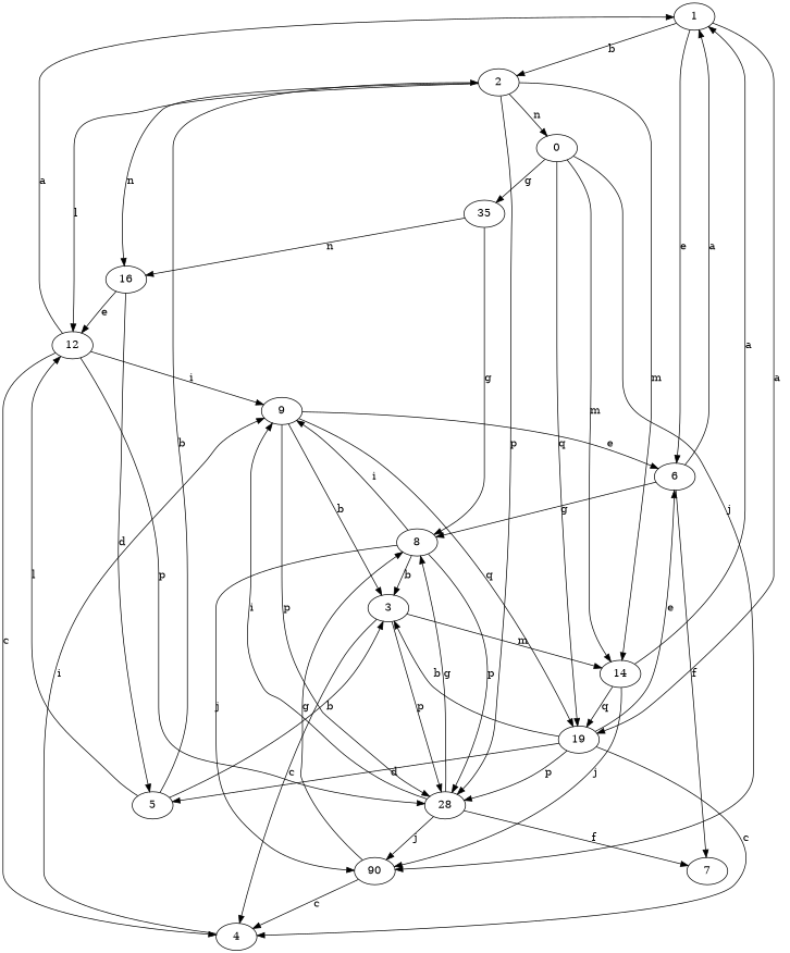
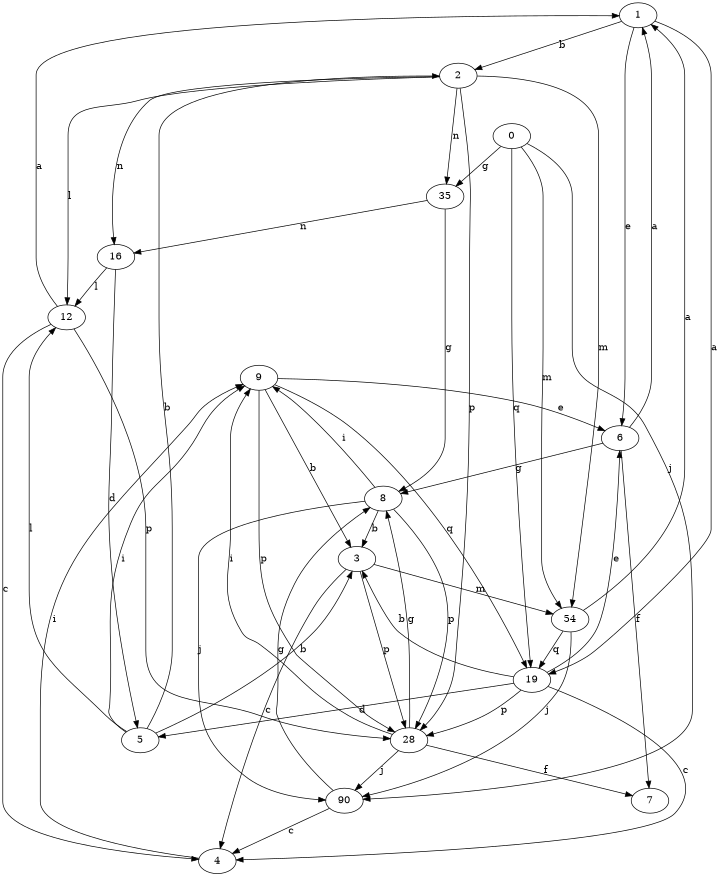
  strict digraph {
    1
    2
    6
    19
    12
-   14
+   14 [label=54]
    n7 [label=35]
    16
    n9 [label=28]
    7
    8
    4
    n13 [label=90]
    5
    9
    3
    0
    1 -> 2 [label=b]
    1 -> 6 [label=e]
    1 -> 19 [label=a]
    2 -> 12 [label=l]
    2 -> 14 [label=m]
-   2 -> 0 [label=n]
+   2 -> n7 [label=n]
    2 -> 16 [label=n]
    2 -> n9 [label=p]
    6 -> 1 [label=a]
    6 -> 7 [label=f]
    6 -> 8 [label=g]
    19 -> 6 [label=e]
    19 -> n9 [label=p]
    19 -> 4 [label=c]
    19 -> 5 [label=d]
    19 -> 3 [label=b]
    12 -> 1 [label=a]
    12 -> n9 [label=p]
    12 -> 4 [label=c]
    14 -> 1 [label=a]
    14 -> 19 [label=q]
    14 -> n13 [label=j]
    n7 -> 16 [label=n]
    n7 -> 8 [label=g]
-   16 -> 12 [label=e]
+   16 -> 12 [label=l]
    16 -> 5 [label=d]
    n9 -> 7 [label=f]
    n9 -> 8 [label=g]
    n9 -> n13 [label=j]
    n9 -> 9 [label=i]
    8 -> n9 [label=p]
    8 -> n13 [label=j]
    8 -> 9 [label=i]
    8 -> 3 [label=b]
    4 -> 9 [label=i]
    n13 -> 8 [label=g]
    n13 -> 4 [label=c]
    5 -> 2 [label=b]
    5 -> 12 [label=l]
-   12 -> 9 [label=i]
+   5 -> 9 [label=i]
    5 -> 3 [label=b]
    9 -> 6 [label=e]
    9 -> 19 [label=q]
    9 -> n9 [label=p]
    9 -> 3 [label=b]
    3 -> 14 [label=m]
    3 -> n9 [label=p]
    3 -> 4 [label=c]
    0 -> 19 [label=q]
    0 -> 14 [label=m]
    0 -> n7 [label=g]
    0 -> n13 [label=j]
  }
